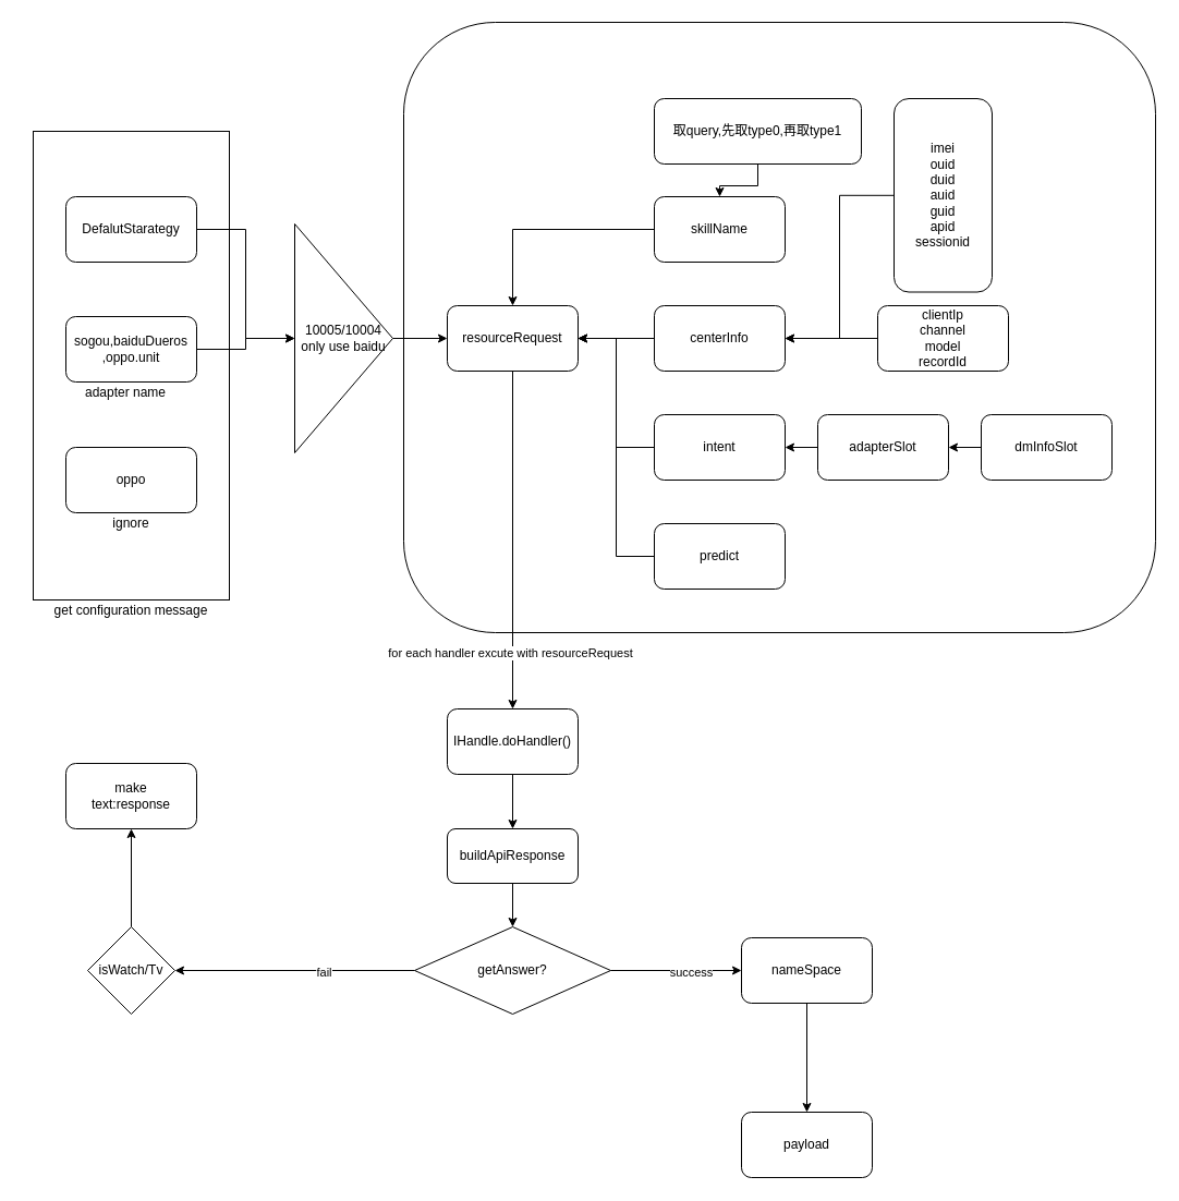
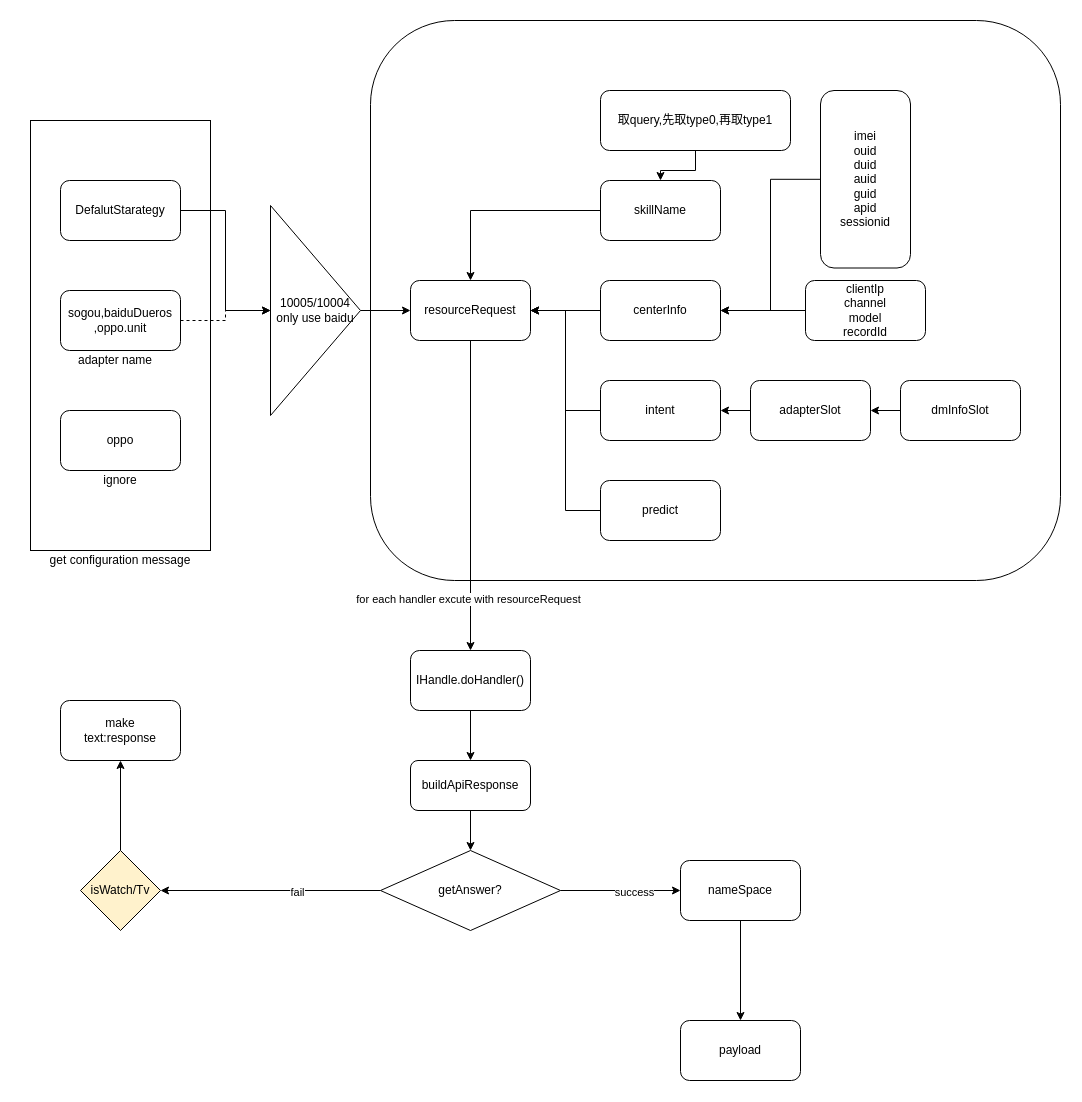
  <mxCell id="0" />
  <mxCell id="1" parent="0" />
  <mxCell id="2" value="" style="rounded=1;whiteSpace=wrap;html=1;" vertex="1" parent="1"><mxGeometry x="370" y="20" width="690" height="560" as="geometry" /></mxCell>
  <mxCell id="3" value="" style="rounded=0;whiteSpace=wrap;html=1;" vertex="1" parent="1"><mxGeometry x="30" y="120" width="180" height="430" as="geometry" /></mxCell>
  <mxCell id="4" style="edgeStyle=orthogonalEdgeStyle;rounded=0;orthogonalLoop=1;jettySize=auto;html=1;entryX=0;entryY=0.5;entryDx=0;entryDy=0;" edge="1" parent="1" source="5" target="34"><mxGeometry relative="1" as="geometry" /></mxCell>
  <mxCell id="5" value="DefalutStarategy" style="rounded=1;whiteSpace=wrap;html=1;" vertex="1" parent="1"><mxGeometry x="60" y="180" width="120" height="60" as="geometry" /></mxCell>
- <mxCell id="6" style="edgeStyle=orthogonalEdgeStyle;rounded=0;orthogonalLoop=1;jettySize=auto;html=1;entryX=0;entryY=0.5;entryDx=0;entryDy=0;" edge="1" parent="1" source="7" target="34"><mxGeometry relative="1" as="geometry" /></mxCell>
+ <mxCell id="6" style="edgeStyle=orthogonalEdgeStyle;rounded=0;orthogonalLoop=1;jettySize=auto;html=1;entryX=0;entryY=0.5;entryDx=0;entryDy=0;dashed=1;" edge="1" parent="1" source="7" target="34"><mxGeometry relative="1" as="geometry" /></mxCell>
  <mxCell id="7" value="sogou,baiduDueros&lt;br&gt;,oppo.unit" style="rounded=1;whiteSpace=wrap;html=1;" vertex="1" parent="1"><mxGeometry x="60" y="290" width="120" height="60" as="geometry" /></mxCell>
  <mxCell id="8" value="oppo" style="rounded=1;whiteSpace=wrap;html=1;" vertex="1" parent="1"><mxGeometry x="60" y="410" width="120" height="60" as="geometry" /></mxCell>
  <mxCell id="9" value="ignore" style="text;html=1;strokeColor=none;fillColor=none;align=center;verticalAlign=middle;whiteSpace=wrap;rounded=0;" vertex="1" parent="1"><mxGeometry x="100" y="470" width="40" height="20" as="geometry" /></mxCell>
  <mxCell id="10" value="adapter name" style="text;html=1;strokeColor=none;fillColor=none;align=center;verticalAlign=middle;whiteSpace=wrap;rounded=0;" vertex="1" parent="1"><mxGeometry x="70" y="350" width="90" height="20" as="geometry" /></mxCell>
  <mxCell id="11" value="get configuration message" style="text;html=1;strokeColor=none;fillColor=none;align=center;verticalAlign=middle;whiteSpace=wrap;rounded=0;" vertex="1" parent="1"><mxGeometry x="20" y="550" width="200" height="20" as="geometry" /></mxCell>
  <mxCell id="12" style="edgeStyle=orthogonalEdgeStyle;rounded=0;orthogonalLoop=1;jettySize=auto;html=1;" edge="1" parent="1" source="13" target="24"><mxGeometry relative="1" as="geometry" /></mxCell>
  <mxCell id="13" value="取query,先取type0,再取type1" style="rounded=1;whiteSpace=wrap;html=1;" vertex="1" parent="1"><mxGeometry x="600" y="90" width="190" height="60" as="geometry" /></mxCell>
  <mxCell id="14" style="edgeStyle=orthogonalEdgeStyle;rounded=0;orthogonalLoop=1;jettySize=auto;html=1;entryX=0.5;entryY=0;entryDx=0;entryDy=0;" edge="1" parent="1" source="16" target="36"><mxGeometry relative="1" as="geometry" /></mxCell>
  <mxCell id="15" value="for each handler excute with resourceRequest" style="edgeLabel;html=1;align=center;verticalAlign=middle;resizable=0;points=[];" vertex="1" connectable="0" parent="14"><mxGeometry x="0.664" y="-3" relative="1" as="geometry"><mxPoint as="offset" /></mxGeometry></mxCell>
  <mxCell id="16" value="resourceRequest" style="rounded=1;whiteSpace=wrap;html=1;" vertex="1" parent="1"><mxGeometry x="410" y="280" width="120" height="60" as="geometry" /></mxCell>
  <mxCell id="17" style="edgeStyle=orthogonalEdgeStyle;rounded=0;orthogonalLoop=1;jettySize=auto;html=1;entryX=1;entryY=0.5;entryDx=0;entryDy=0;" edge="1" parent="1" source="18" target="20"><mxGeometry relative="1" as="geometry" /></mxCell>
  <mxCell id="18" value="imei&lt;br&gt;ouid&lt;br&gt;duid&lt;br&gt;auid&lt;br&gt;guid&lt;br&gt;apid&lt;br&gt;sessionid" style="rounded=1;whiteSpace=wrap;html=1;" vertex="1" parent="1"><mxGeometry x="820" y="90" width="90" height="177.5" as="geometry" /></mxCell>
  <mxCell id="19" style="edgeStyle=orthogonalEdgeStyle;rounded=0;orthogonalLoop=1;jettySize=auto;html=1;entryX=1;entryY=0.5;entryDx=0;entryDy=0;" edge="1" parent="1" source="20" target="16"><mxGeometry relative="1" as="geometry" /></mxCell>
  <mxCell id="20" value="centerInfo" style="rounded=1;whiteSpace=wrap;html=1;" vertex="1" parent="1"><mxGeometry x="600" y="280" width="120" height="60" as="geometry" /></mxCell>
  <mxCell id="21" style="edgeStyle=orthogonalEdgeStyle;rounded=0;orthogonalLoop=1;jettySize=auto;html=1;entryX=1;entryY=0.5;entryDx=0;entryDy=0;" edge="1" parent="1" source="22" target="20"><mxGeometry relative="1" as="geometry" /></mxCell>
  <mxCell id="22" value="clientIp&lt;br&gt;channel&lt;br&gt;model&lt;br&gt;recordId" style="rounded=1;whiteSpace=wrap;html=1;" vertex="1" parent="1"><mxGeometry x="805" y="280" width="120" height="60" as="geometry" /></mxCell>
  <mxCell id="23" style="edgeStyle=orthogonalEdgeStyle;rounded=0;orthogonalLoop=1;jettySize=auto;html=1;entryX=0.5;entryY=0;entryDx=0;entryDy=0;" edge="1" parent="1" source="24" target="16"><mxGeometry relative="1" as="geometry" /></mxCell>
  <mxCell id="24" value="skillName" style="rounded=1;whiteSpace=wrap;html=1;" vertex="1" parent="1"><mxGeometry x="600" y="180" width="120" height="60" as="geometry" /></mxCell>
  <mxCell id="25" style="edgeStyle=orthogonalEdgeStyle;rounded=0;orthogonalLoop=1;jettySize=auto;html=1;entryX=1;entryY=0.5;entryDx=0;entryDy=0;" edge="1" parent="1" source="26" target="16"><mxGeometry relative="1" as="geometry" /></mxCell>
  <mxCell id="26" value="intent" style="rounded=1;whiteSpace=wrap;html=1;" vertex="1" parent="1"><mxGeometry x="600" y="380" width="120" height="60" as="geometry" /></mxCell>
  <mxCell id="27" style="edgeStyle=orthogonalEdgeStyle;rounded=0;orthogonalLoop=1;jettySize=auto;html=1;" edge="1" parent="1" source="28" target="26"><mxGeometry relative="1" as="geometry" /></mxCell>
  <mxCell id="28" value="adapterSlot" style="rounded=1;whiteSpace=wrap;html=1;" vertex="1" parent="1"><mxGeometry x="750" y="380" width="120" height="60" as="geometry" /></mxCell>
  <mxCell id="29" style="edgeStyle=orthogonalEdgeStyle;rounded=0;orthogonalLoop=1;jettySize=auto;html=1;" edge="1" parent="1" source="30" target="28"><mxGeometry relative="1" as="geometry" /></mxCell>
  <mxCell id="30" value="dmInfoSlot" style="rounded=1;whiteSpace=wrap;html=1;" vertex="1" parent="1"><mxGeometry x="900" y="380" width="120" height="60" as="geometry" /></mxCell>
  <mxCell id="31" style="edgeStyle=orthogonalEdgeStyle;rounded=0;orthogonalLoop=1;jettySize=auto;html=1;entryX=1;entryY=0.5;entryDx=0;entryDy=0;" edge="1" parent="1" source="32" target="16"><mxGeometry relative="1" as="geometry" /></mxCell>
  <mxCell id="32" value="predict" style="rounded=1;whiteSpace=wrap;html=1;" vertex="1" parent="1"><mxGeometry x="600" y="480" width="120" height="60" as="geometry" /></mxCell>
  <mxCell id="33" style="edgeStyle=orthogonalEdgeStyle;rounded=0;orthogonalLoop=1;jettySize=auto;html=1;entryX=0;entryY=0.5;entryDx=0;entryDy=0;" edge="1" parent="1" source="34" target="16"><mxGeometry relative="1" as="geometry" /></mxCell>
  <mxCell id="34" value="10005/10004 only use baidu" style="triangle;whiteSpace=wrap;html=1;" vertex="1" parent="1"><mxGeometry x="270" y="205" width="90" height="210" as="geometry" /></mxCell>
  <mxCell id="35" style="edgeStyle=orthogonalEdgeStyle;rounded=0;orthogonalLoop=1;jettySize=auto;html=1;entryX=0.5;entryY=0;entryDx=0;entryDy=0;" edge="1" parent="1" source="36" target="38"><mxGeometry relative="1" as="geometry" /></mxCell>
  <mxCell id="36" value="IHandle.doHandler()" style="rounded=1;whiteSpace=wrap;html=1;" vertex="1" parent="1"><mxGeometry x="410" y="650" width="120" height="60" as="geometry" /></mxCell>
  <mxCell id="37" style="edgeStyle=orthogonalEdgeStyle;rounded=0;orthogonalLoop=1;jettySize=auto;html=1;entryX=0.5;entryY=0;entryDx=0;entryDy=0;" edge="1" parent="1" source="38" target="43"><mxGeometry relative="1" as="geometry" /></mxCell>
  <mxCell id="38" value="buildApiResponse" style="rounded=1;whiteSpace=wrap;html=1;" vertex="1" parent="1"><mxGeometry x="410" y="760" width="120" height="50" as="geometry" /></mxCell>
  <mxCell id="39" style="edgeStyle=orthogonalEdgeStyle;rounded=0;orthogonalLoop=1;jettySize=auto;html=1;entryX=1;entryY=0.5;entryDx=0;entryDy=0;" edge="1" parent="1" source="43" target="45"><mxGeometry relative="1" as="geometry"><mxPoint x="270" y="890" as="targetPoint" /></mxGeometry></mxCell>
  <mxCell id="40" value="fail&lt;br&gt;" style="edgeLabel;html=1;align=center;verticalAlign=middle;resizable=0;points=[];" vertex="1" connectable="0" parent="39"><mxGeometry x="-0.236" y="1" relative="1" as="geometry"><mxPoint as="offset" /></mxGeometry></mxCell>
  <mxCell id="41" style="edgeStyle=orthogonalEdgeStyle;rounded=0;orthogonalLoop=1;jettySize=auto;html=1;" edge="1" parent="1" source="43" target="48"><mxGeometry relative="1" as="geometry" /></mxCell>
  <mxCell id="42" value="success" style="edgeLabel;html=1;align=center;verticalAlign=middle;resizable=0;points=[];" vertex="1" connectable="0" parent="41"><mxGeometry x="0.217" y="-1" relative="1" as="geometry"><mxPoint as="offset" /></mxGeometry></mxCell>
  <mxCell id="43" value="getAnswer?" style="rhombus;whiteSpace=wrap;html=1;" vertex="1" parent="1"><mxGeometry x="380" y="850" width="180" height="80" as="geometry" /></mxCell>
  <mxCell id="44" style="edgeStyle=orthogonalEdgeStyle;rounded=0;orthogonalLoop=1;jettySize=auto;html=1;" edge="1" parent="1" source="45" target="46"><mxGeometry relative="1" as="geometry" /></mxCell>
- <mxCell id="45" value="isWatch/Tv" style="rhombus;whiteSpace=wrap;html=1;" vertex="1" parent="1"><mxGeometry x="80" y="850" width="80" height="80" as="geometry" /></mxCell>
+ <mxCell id="45" value="isWatch/Tv" style="rhombus;whiteSpace=wrap;html=1;fillColor=#fff2cc;" vertex="1" parent="1"><mxGeometry x="80" y="850" width="80" height="80" as="geometry" /></mxCell>
  <mxCell id="46" value="make&lt;br&gt;text:response" style="rounded=1;whiteSpace=wrap;html=1;" vertex="1" parent="1"><mxGeometry x="60" y="700" width="120" height="60" as="geometry" /></mxCell>
  <mxCell id="47" style="edgeStyle=orthogonalEdgeStyle;rounded=0;orthogonalLoop=1;jettySize=auto;html=1;" edge="1" parent="1" source="48" target="49"><mxGeometry relative="1" as="geometry" /></mxCell>
  <mxCell id="48" value="nameSpace" style="rounded=1;whiteSpace=wrap;html=1;" vertex="1" parent="1"><mxGeometry x="680" y="860" width="120" height="60" as="geometry" /></mxCell>
  <mxCell id="49" value="payload" style="rounded=1;whiteSpace=wrap;html=1;" vertex="1" parent="1"><mxGeometry x="680" y="1020" width="120" height="60" as="geometry" /></mxCell>
